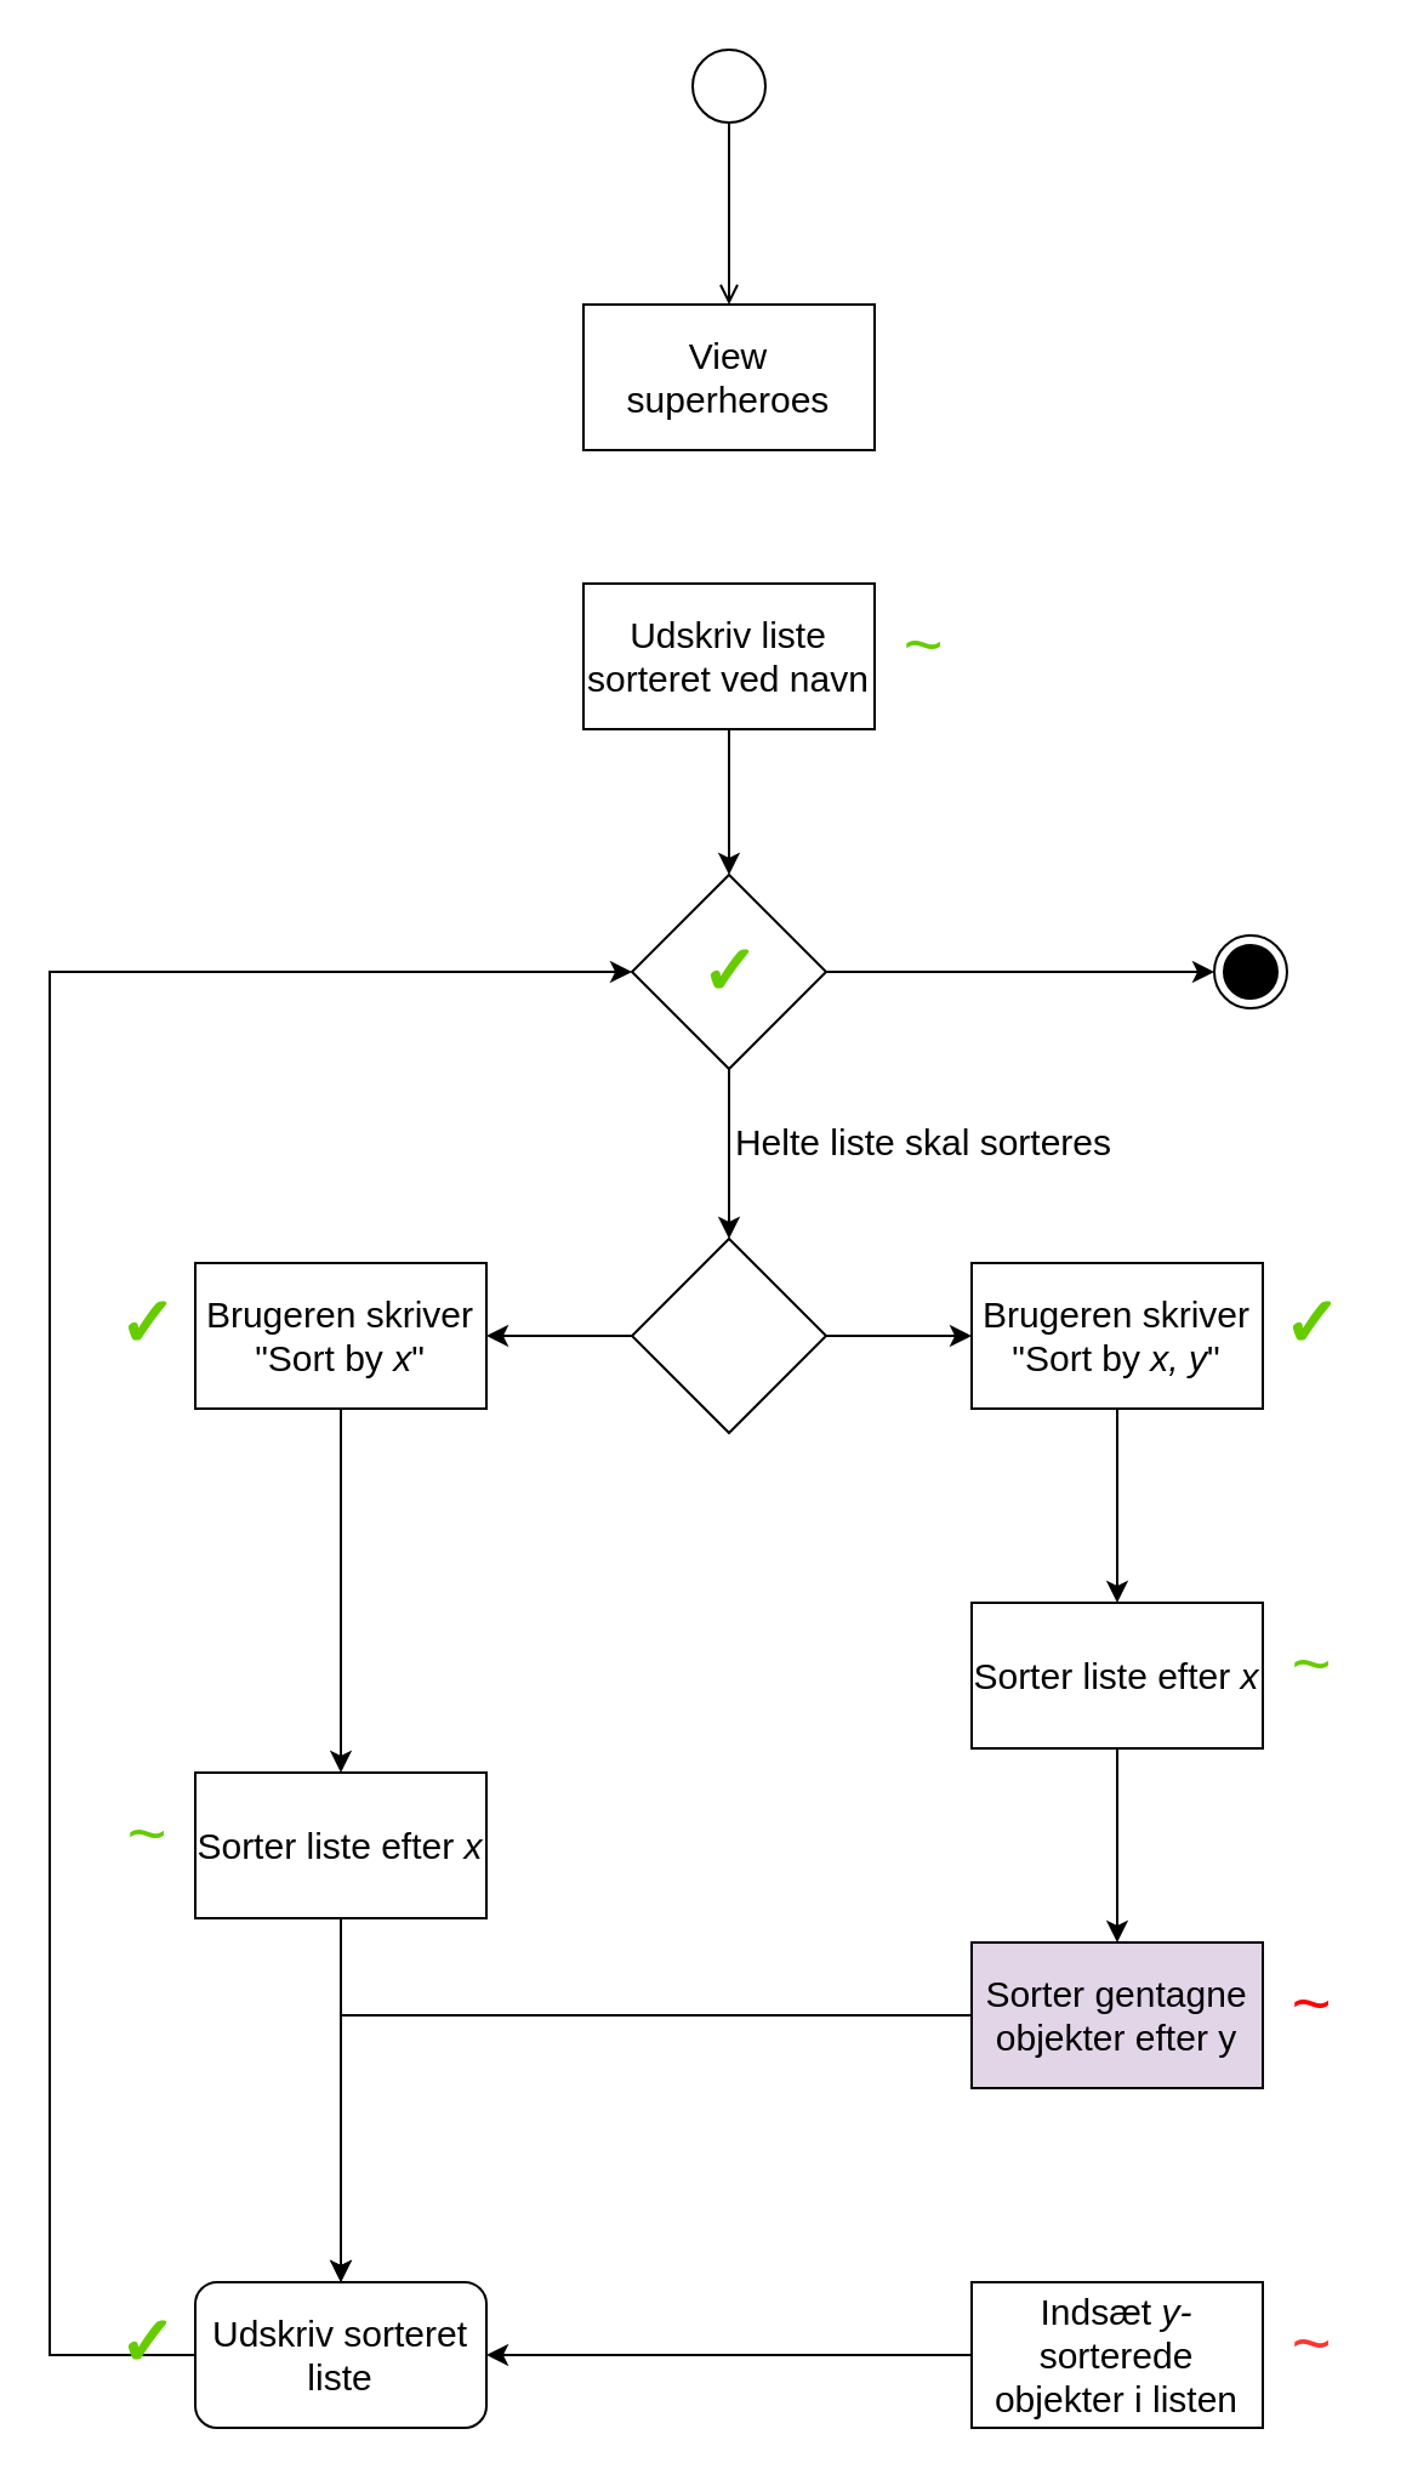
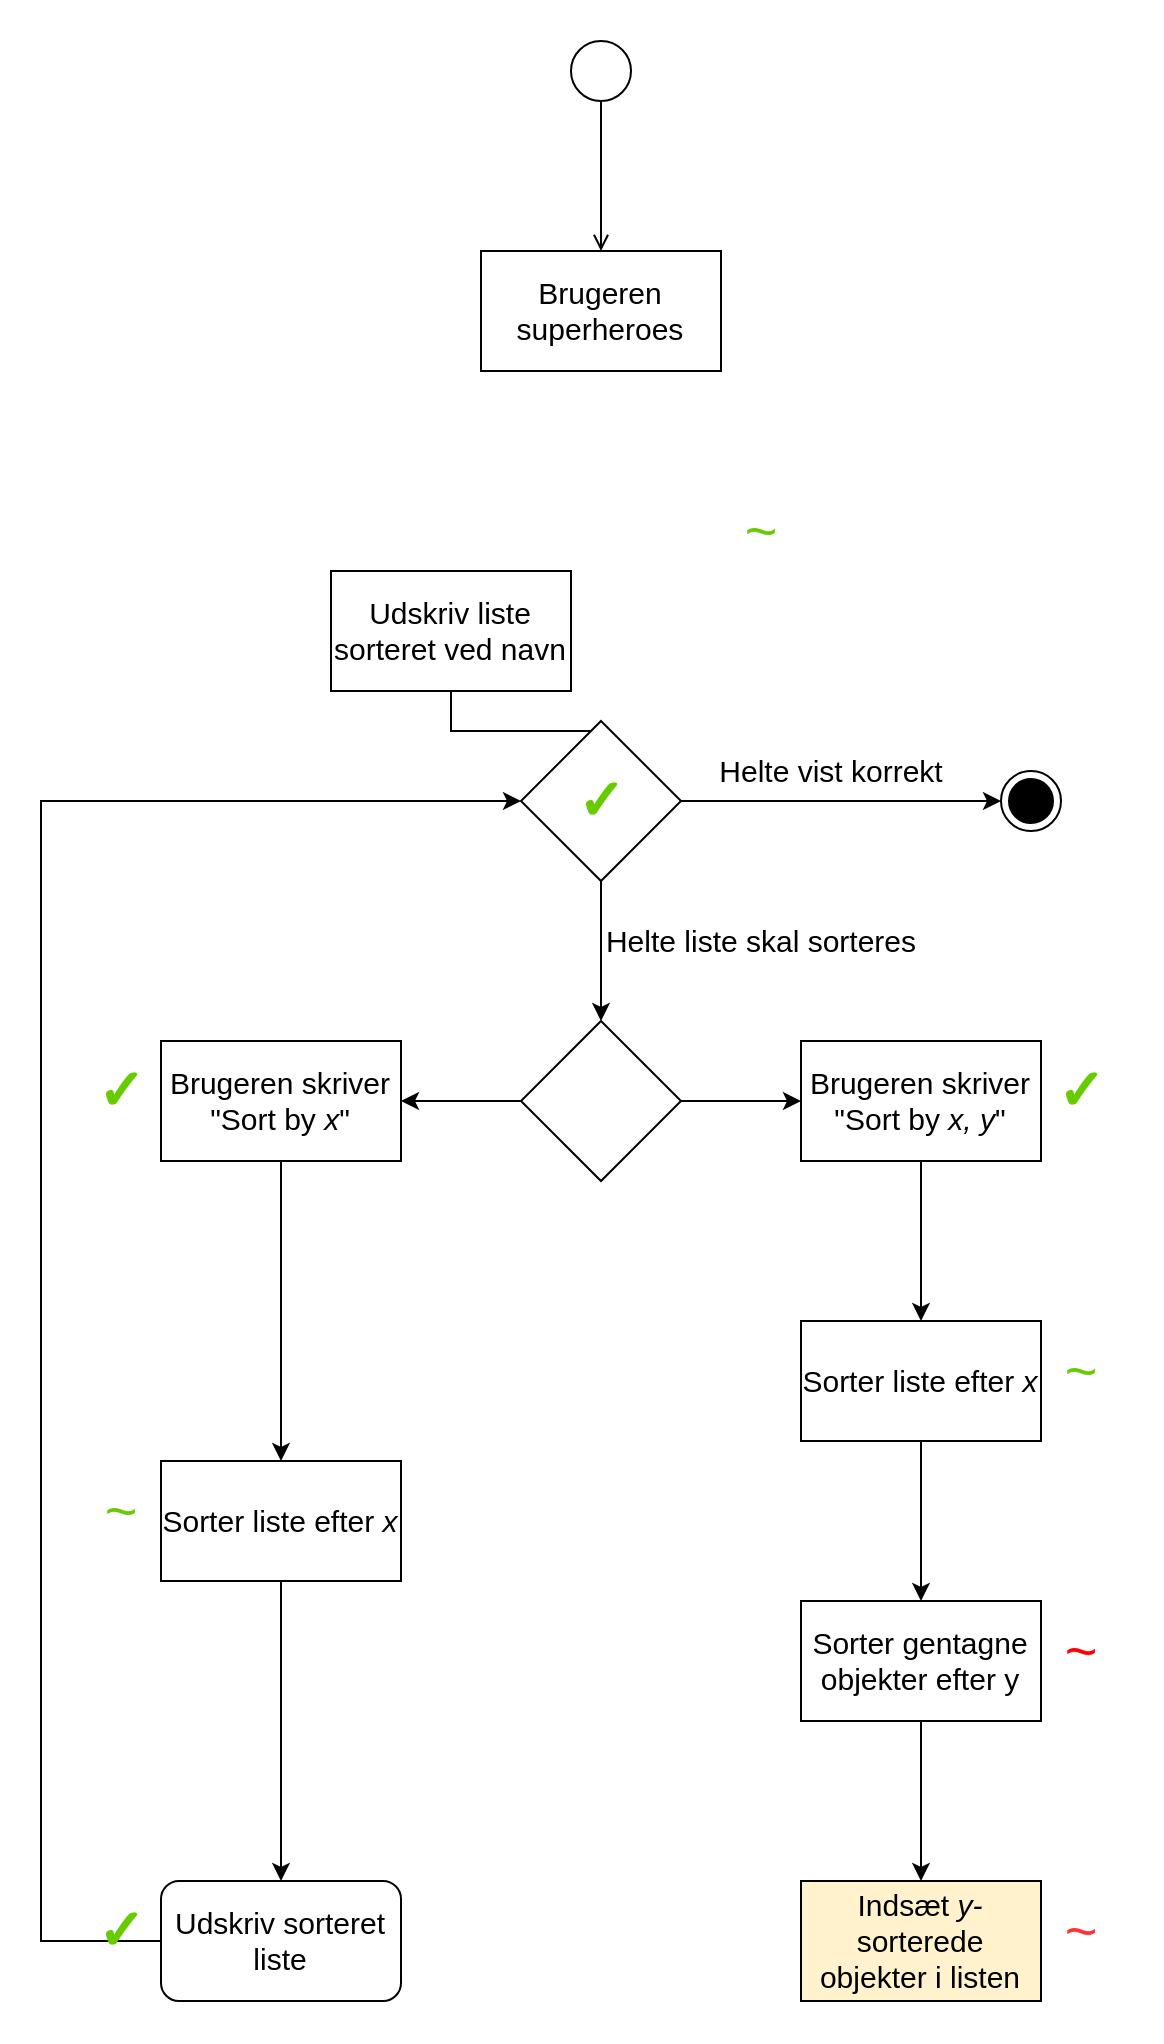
  <mxCell id="0" />
  <mxCell id="1" parent="0" />
- <mxCell id="2" value="View superheroes" style="rounded=0;whiteSpace=wrap;html=1;fontSize=15;fontColor=#000000;" vertex="1" parent="1"><mxGeometry x="240" y="125" width="120" height="60" as="geometry" /></mxCell>
+ <mxCell id="2" value="Brugeren superheroes" style="rounded=0;whiteSpace=wrap;html=1;fontSize=15;fontColor=#000000;" vertex="1" parent="1"><mxGeometry x="240" y="125" width="120" height="60" as="geometry" /></mxCell>
  <mxCell id="3" value="" style="ellipse;html=1;fontSize=15;fontColor=#000000;" vertex="1" parent="1"><mxGeometry x="285" y="20" width="30" height="30" as="geometry" /></mxCell>
  <mxCell id="4" value="" style="endArrow=open;html=1;rounded=0;align=center;verticalAlign=top;endFill=0;labelBackgroundColor=none;endSize=6;fontSize=15;fontColor=#000000;" edge="1" source="3" parent="1" target="2"><mxGeometry relative="1" as="geometry"><mxPoint x="303.966" y="150" as="targetPoint" /></mxGeometry></mxCell>
  <mxCell id="5" style="edgeStyle=orthogonalEdgeStyle;rounded=0;orthogonalLoop=1;jettySize=auto;html=1;fontSize=15;fontColor=#000000;" edge="1" parent="1" source="11" target="8"><mxGeometry relative="1" as="geometry" /></mxCell>
  <mxCell id="6" style="edgeStyle=orthogonalEdgeStyle;rounded=0;orthogonalLoop=1;jettySize=auto;html=1;fontSize=15;fontColor=#000000;" edge="1" parent="1" source="7" target="11"><mxGeometry relative="1" as="geometry" /></mxCell>
- <mxCell id="7" value="Udskriv liste sorteret ved navn" style="rounded=0;whiteSpace=wrap;html=1;fontSize=15;fontColor=#000000;" vertex="1" parent="1"><mxGeometry x="240" y="240" width="120" height="60" as="geometry" /></mxCell>
+ <mxCell id="7" value="Udskriv liste sorteret ved navn" style="rounded=0;whiteSpace=wrap;html=1;fontSize=15;fontColor=#000000;" vertex="1" parent="1"><mxGeometry x="165" y="285" width="120" height="60" as="geometry" /></mxCell>
  <mxCell id="8" value="" style="ellipse;html=1;shape=endState;fillColor=strokeColor;fontSize=15;fontColor=#000000;" vertex="1" parent="1"><mxGeometry x="500" y="385" width="30" height="30" as="geometry" /></mxCell>
+ <mxCell id="9" value="Helte vist korrekt" style="text;html=1;align=center;verticalAlign=middle;resizable=0;points=[];autosize=1;strokeColor=none;fillColor=none;fontSize=15;fontColor=#000000;" vertex="1" parent="1"><mxGeometry x="350" y="370" width="130" height="30" as="geometry" /></mxCell>
  <mxCell id="10" value="&lt;div&gt;Helte liste skal sorteres&lt;/div&gt;" style="edgeStyle=orthogonalEdgeStyle;rounded=0;orthogonalLoop=1;jettySize=auto;html=1;fontSize=15;fontColor=#000000;" edge="1" parent="1" source="11" target="14"><mxGeometry x="-0.143" y="80" relative="1" as="geometry"><mxPoint as="offset" /></mxGeometry></mxCell>
  <mxCell id="11" value="" style="rhombus;whiteSpace=wrap;html=1;fontSize=15;fontColor=#000000;" vertex="1" parent="1"><mxGeometry x="260" y="360" width="80" height="80" as="geometry" /></mxCell>
  <mxCell id="12" value="" style="edgeStyle=orthogonalEdgeStyle;rounded=0;orthogonalLoop=1;jettySize=auto;html=1;fontSize=15;fontColor=#000000;" edge="1" parent="1" source="14" target="16"><mxGeometry relative="1" as="geometry" /></mxCell>
  <mxCell id="13" value="" style="edgeStyle=orthogonalEdgeStyle;rounded=0;orthogonalLoop=1;jettySize=auto;html=1;fontSize=15;fontColor=#000000;" edge="1" parent="1" source="14" target="18"><mxGeometry relative="1" as="geometry" /></mxCell>
  <mxCell id="14" value="" style="rhombus;whiteSpace=wrap;html=1;fontSize=15;fontColor=#000000;" vertex="1" parent="1"><mxGeometry x="260" y="510" width="80" height="80" as="geometry" /></mxCell>
  <mxCell id="15" value="" style="edgeStyle=orthogonalEdgeStyle;rounded=0;orthogonalLoop=1;jettySize=auto;html=1;fontSize=15;fontColor=#000000;" edge="1" parent="1" source="16" target="20"><mxGeometry relative="1" as="geometry" /></mxCell>
  <mxCell id="16" value="Brugeren skriver &quot;Sort by &lt;i&gt;x&lt;/i&gt;&quot;" style="whiteSpace=wrap;html=1;fontSize=15;fontColor=#000000;" vertex="1" parent="1"><mxGeometry x="80" y="520" width="120" height="60" as="geometry" /></mxCell>
  <mxCell id="17" value="" style="edgeStyle=orthogonalEdgeStyle;rounded=0;orthogonalLoop=1;jettySize=auto;html=1;fontSize=15;fontColor=#000000;" edge="1" parent="1" source="18" target="24"><mxGeometry relative="1" as="geometry" /></mxCell>
  <mxCell id="18" value="Brugeren skriver &quot;Sort by &lt;i&gt;x, y&lt;/i&gt;&quot;" style="whiteSpace=wrap;html=1;fontSize=15;fontColor=#000000;" vertex="1" parent="1"><mxGeometry x="400" y="520" width="120" height="60" as="geometry" /></mxCell>
  <mxCell id="19" value="" style="edgeStyle=orthogonalEdgeStyle;rounded=0;orthogonalLoop=1;jettySize=auto;html=1;fontSize=15;fontColor=#000000;" edge="1" parent="1" source="20" target="22"><mxGeometry relative="1" as="geometry" /></mxCell>
  <mxCell id="20" value="Sorter liste efter &lt;i&gt;x&lt;/i&gt;" style="whiteSpace=wrap;html=1;fontSize=15;fontColor=#000000;" vertex="1" parent="1"><mxGeometry x="80" y="730" width="120" height="60" as="geometry" /></mxCell>
  <mxCell id="21" style="edgeStyle=orthogonalEdgeStyle;rounded=0;orthogonalLoop=1;jettySize=auto;html=1;fontSize=15;fontColor=#000000;" edge="1" parent="1" source="22" target="11"><mxGeometry relative="1" as="geometry"><Array as="points"><mxPoint x="20" y="970" /><mxPoint x="20" y="400" /></Array></mxGeometry></mxCell>
  <mxCell id="22" value="Udskriv sorteret liste" style="whiteSpace=wrap;html=1;fontSize=15;fontColor=#000000;rounded=1;" vertex="1" parent="1"><mxGeometry x="80" y="940" width="120" height="60" as="geometry" /></mxCell>
  <mxCell id="23" value="" style="edgeStyle=orthogonalEdgeStyle;rounded=0;orthogonalLoop=1;jettySize=auto;html=1;fontSize=15;fontColor=#000000;" edge="1" parent="1" source="24" target="26"><mxGeometry relative="1" as="geometry" /></mxCell>
  <mxCell id="24" value="Sorter liste efter &lt;i&gt;x&lt;/i&gt;" style="whiteSpace=wrap;html=1;fontSize=15;fontColor=#000000;" vertex="1" parent="1"><mxGeometry x="400" y="660" width="120" height="60" as="geometry" /></mxCell>
- <mxCell id="25" value="" style="edgeStyle=orthogonalEdgeStyle;rounded=0;orthogonalLoop=1;jettySize=auto;html=1;fontSize=15;fontColor=#000000;" edge="1" parent="1" source="26" target="22"><mxGeometry relative="1" as="geometry" /></mxCell>
- <mxCell id="26" value="Sorter gentagne objekter efter y" style="whiteSpace=wrap;html=1;fontSize=15;fontColor=#000000;fillColor=#e1d5e7;" vertex="1" parent="1"><mxGeometry x="400" y="800" width="120" height="60" as="geometry" /></mxCell>
- <mxCell id="27" style="edgeStyle=orthogonalEdgeStyle;rounded=0;orthogonalLoop=1;jettySize=auto;html=1;fontSize=15;fontColor=#000000;" edge="1" parent="1" source="28" target="22"><mxGeometry relative="1" as="geometry" /></mxCell>
- <mxCell id="28" value="Indsæt &lt;i&gt;y-&lt;/i&gt;sorterede objekter i listen" style="whiteSpace=wrap;html=1;fontSize=15;fontColor=#000000;" vertex="1" parent="1"><mxGeometry x="400" y="940" width="120" height="60" as="geometry" /></mxCell>
+ <mxCell id="25" value="" style="edgeStyle=orthogonalEdgeStyle;rounded=0;orthogonalLoop=1;jettySize=auto;html=1;fontSize=15;fontColor=#000000;" edge="1" parent="1" source="26" target="28"><mxGeometry relative="1" as="geometry" /></mxCell>
+ <mxCell id="26" value="Sorter gentagne objekter efter y" style="whiteSpace=wrap;html=1;fontSize=15;fontColor=#000000;" vertex="1" parent="1"><mxGeometry x="400" y="800" width="120" height="60" as="geometry" /></mxCell>
+ <mxCell id="28" value="Indsæt &lt;i&gt;y-&lt;/i&gt;sorterede objekter i listen" style="whiteSpace=wrap;html=1;fontSize=15;fontColor=#000000;fillColor=#fff2cc;" vertex="1" parent="1"><mxGeometry x="400" y="940" width="120" height="60" as="geometry" /></mxCell>
  <mxCell id="29" value="~" style="text;html=1;align=center;verticalAlign=middle;resizable=0;points=[];autosize=1;strokeColor=none;fillColor=none;fontSize=28;fontColor=#66CC00;" vertex="1" parent="1"><mxGeometry x="360" y="240" width="40" height="50" as="geometry" /></mxCell>
  <mxCell id="30" value="✓" style="text;html=1;align=center;verticalAlign=middle;resizable=0;points=[];autosize=1;strokeColor=none;fillColor=none;fontColor=#66CC00;fontStyle=1;fontSize=28;" vertex="1" parent="1"><mxGeometry x="280" y="375" width="40" height="50" as="geometry" /></mxCell>
  <mxCell id="31" value="✓" style="text;html=1;align=center;verticalAlign=middle;resizable=0;points=[];autosize=1;strokeColor=none;fillColor=none;fontColor=#66CC00;fontStyle=1;fontSize=28;" vertex="1" parent="1"><mxGeometry x="40" y="520" width="40" height="50" as="geometry" /></mxCell>
  <mxCell id="32" value="✓" style="text;html=1;align=center;verticalAlign=middle;resizable=0;points=[];autosize=1;strokeColor=none;fillColor=none;fontColor=#66CC00;fontStyle=1;fontSize=28;" vertex="1" parent="1"><mxGeometry x="520" y="520" width="40" height="50" as="geometry" /></mxCell>
  <mxCell id="33" value="~" style="text;html=1;align=center;verticalAlign=middle;resizable=0;points=[];autosize=1;strokeColor=none;fillColor=none;fontSize=28;fontColor=#66CC00;" vertex="1" parent="1"><mxGeometry x="40" y="730" width="40" height="50" as="geometry" /></mxCell>
  <mxCell id="34" value="~" style="text;html=1;align=center;verticalAlign=middle;resizable=0;points=[];autosize=1;strokeColor=none;fillColor=none;fontSize=28;fontColor=#66CC00;" vertex="1" parent="1"><mxGeometry x="520" y="660" width="40" height="50" as="geometry" /></mxCell>
  <mxCell id="35" value="~" style="text;html=1;align=center;verticalAlign=middle;resizable=0;points=[];autosize=1;strokeColor=none;fillColor=none;fontSize=28;fontColor=#FF0000;" vertex="1" parent="1"><mxGeometry x="520" y="800" width="40" height="50" as="geometry" /></mxCell>
  <mxCell id="36" value="~" style="text;html=1;align=center;verticalAlign=middle;resizable=0;points=[];autosize=1;strokeColor=none;fillColor=none;fontSize=28;fontColor=#FF3333;" vertex="1" parent="1"><mxGeometry x="520" y="940" width="40" height="50" as="geometry" /></mxCell>
  <mxCell id="37" value="✓" style="text;html=1;align=center;verticalAlign=middle;resizable=0;points=[];autosize=1;strokeColor=none;fillColor=none;fontColor=#66CC00;fontStyle=1;fontSize=28;" vertex="1" parent="1"><mxGeometry x="40" y="940" width="40" height="50" as="geometry" /></mxCell>
